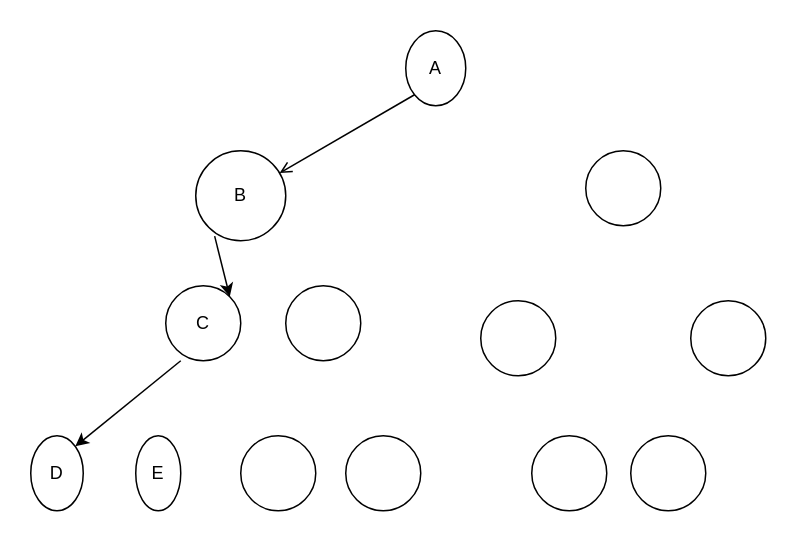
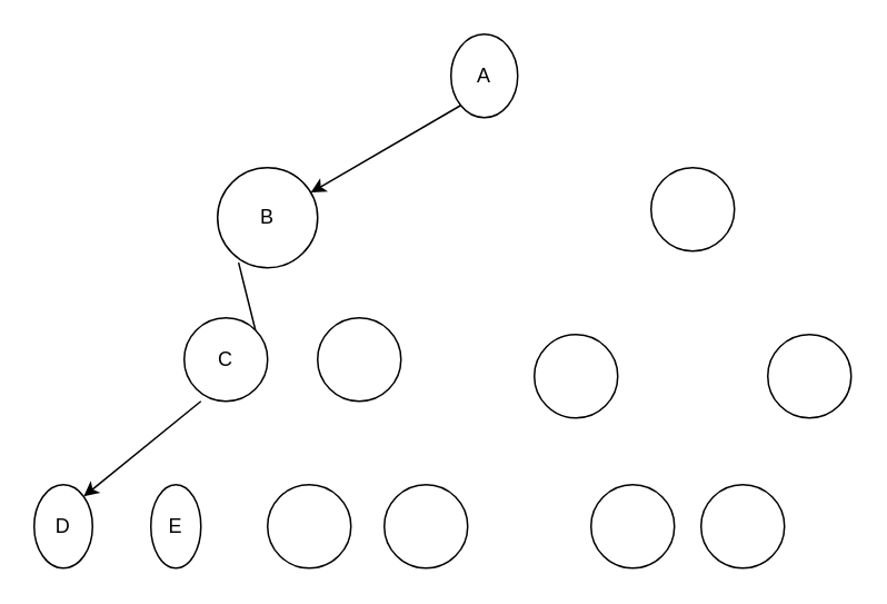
  <mxCell id="0" />
  <mxCell id="1" parent="0" />
  <mxCell id="2" value="A" style="ellipse;whiteSpace=wrap;html=1;aspect=fixed;" vertex="1" parent="1"><mxGeometry x="270" y="20" width="40" height="50" as="geometry" /></mxCell>
  <mxCell id="3" value="B" style="ellipse;whiteSpace=wrap;html=1;aspect=fixed;" vertex="1" parent="1"><mxGeometry x="130" y="100" width="60" height="60" as="geometry" /></mxCell>
  <mxCell id="4" value="C" style="ellipse;whiteSpace=wrap;html=1;aspect=fixed;direction=south;" vertex="1" parent="1"><mxGeometry x="110" y="190" width="50" height="50" as="geometry" /></mxCell>
  <mxCell id="5" value="" style="ellipse;whiteSpace=wrap;html=1;aspect=fixed;" vertex="1" parent="1"><mxGeometry x="460" y="200" width="50" height="50" as="geometry" /></mxCell>
  <mxCell id="6" value="" style="ellipse;whiteSpace=wrap;html=1;aspect=fixed;" vertex="1" parent="1"><mxGeometry x="320" y="200" width="50" height="50" as="geometry" /></mxCell>
  <mxCell id="7" value="" style="ellipse;whiteSpace=wrap;html=1;aspect=fixed;" vertex="1" parent="1"><mxGeometry x="190" y="190" width="50" height="50" as="geometry" /></mxCell>
  <mxCell id="8" value="" style="ellipse;whiteSpace=wrap;html=1;aspect=fixed;" vertex="1" parent="1"><mxGeometry x="390" y="100" width="50" height="50" as="geometry" /></mxCell>
  <mxCell id="9" value="D" style="ellipse;whiteSpace=wrap;html=1;aspect=fixed;" vertex="1" parent="1"><mxGeometry x="20" y="290" width="35" height="50" as="geometry" /></mxCell>
  <mxCell id="10" value="E" style="ellipse;whiteSpace=wrap;html=1;aspect=fixed;" vertex="1" parent="1"><mxGeometry x="90" y="290" width="30" height="50" as="geometry" /></mxCell>
  <mxCell id="11" value="" style="ellipse;whiteSpace=wrap;html=1;aspect=fixed;" vertex="1" parent="1"><mxGeometry x="160" y="290" width="50" height="50" as="geometry" /></mxCell>
  <mxCell id="12" value="" style="ellipse;whiteSpace=wrap;html=1;aspect=fixed;" vertex="1" parent="1"><mxGeometry x="230" y="290" width="50" height="50" as="geometry" /></mxCell>
  <mxCell id="13" value="" style="ellipse;whiteSpace=wrap;html=1;aspect=fixed;" vertex="1" parent="1"><mxGeometry x="354" y="290" width="50" height="50" as="geometry" /></mxCell>
  <mxCell id="14" value="" style="ellipse;whiteSpace=wrap;html=1;aspect=fixed;" vertex="1" parent="1"><mxGeometry x="420" y="290" width="50" height="50" as="geometry" /></mxCell>
- <mxCell id="15" value="" style="endArrow=open;html=1;exitX=0;exitY=1;exitDx=0;exitDy=0;" edge="1" parent="1" source="2" target="3"><mxGeometry width="50" height="50" relative="1" as="geometry"><mxPoint x="220" y="120" as="sourcePoint" /><mxPoint x="200" y="40" as="targetPoint" /></mxGeometry></mxCell>
- <mxCell id="16" value="" style="endArrow=classic;html=1;entryX=0;entryY=0;entryDx=0;entryDy=0;exitX=0.21;exitY=0.949;exitDx=0;exitDy=0;exitPerimeter=0;" edge="1" parent="1" source="3" target="4"><mxGeometry width="50" height="50" relative="1" as="geometry"><mxPoint x="180" y="150" as="sourcePoint" /><mxPoint x="126.259" y="182.281" as="targetPoint" /></mxGeometry></mxCell>
+ <mxCell id="15" value="" style="endArrow=classic;html=1;exitX=0;exitY=1;exitDx=0;exitDy=0;" edge="1" parent="1" source="2" target="3"><mxGeometry width="50" height="50" relative="1" as="geometry"><mxPoint x="220" y="120" as="sourcePoint" /><mxPoint x="200" y="40" as="targetPoint" /></mxGeometry></mxCell>
+ <mxCell id="16" value="" style="endArrow=none;html=1;entryX=0;entryY=0;entryDx=0;entryDy=0;exitX=0.21;exitY=0.949;exitDx=0;exitDy=0;exitPerimeter=0;" edge="1" parent="1" source="3" target="4"><mxGeometry width="50" height="50" relative="1" as="geometry"><mxPoint x="180" y="150" as="sourcePoint" /><mxPoint x="126.259" y="182.281" as="targetPoint" /></mxGeometry></mxCell>
  <mxCell id="17" value="" style="endArrow=classic;html=1;entryX=1;entryY=0;entryDx=0;entryDy=0;" edge="1" parent="1" target="9"><mxGeometry width="50" height="50" relative="1" as="geometry"><mxPoint x="120" y="240" as="sourcePoint" /><mxPoint x="80" y="280" as="targetPoint" /></mxGeometry></mxCell>
